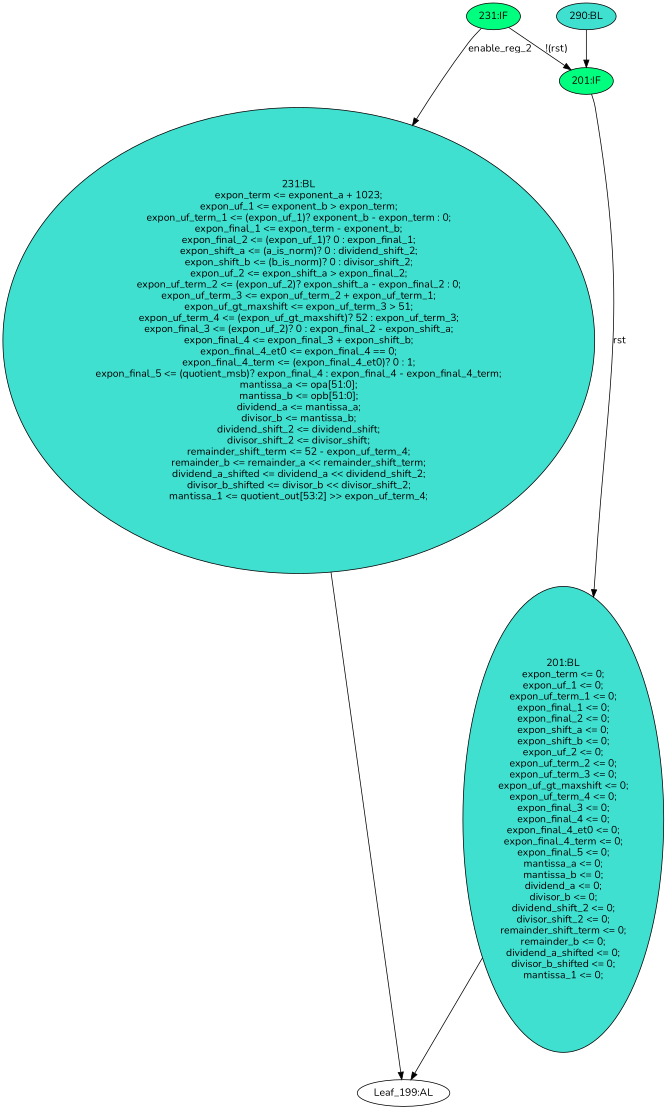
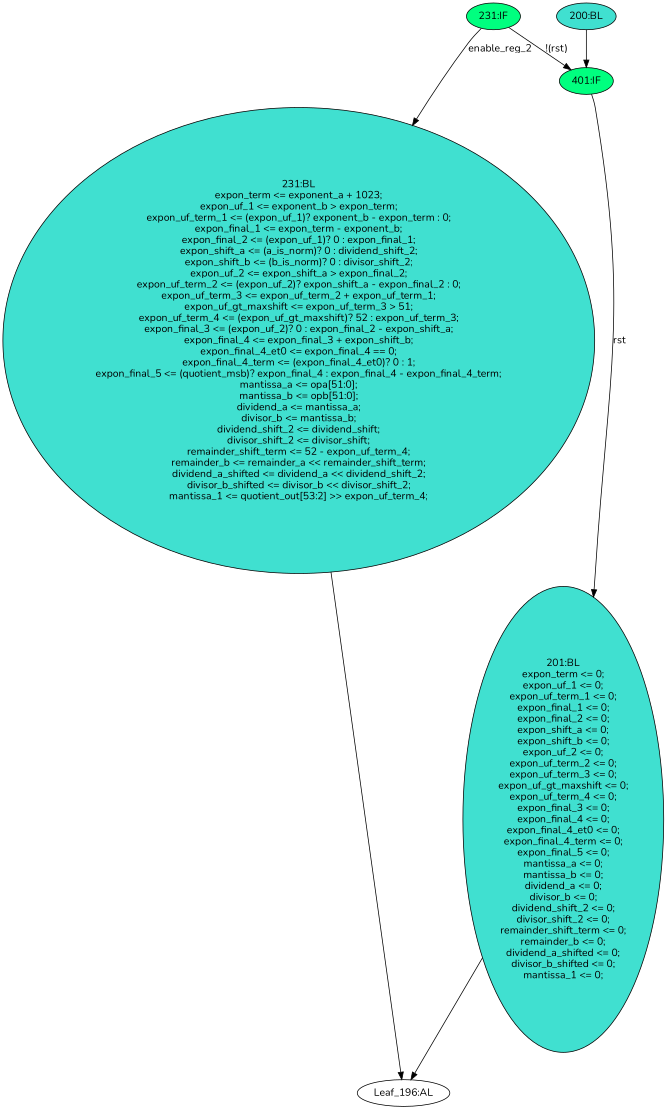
  strict digraph {
    fontname=Nunito
    node [fillcolor=turquoise fontname=Nunito statements="[]" style=filled typ=Block]
    edge [cond="[]" fontname=Nunito lineno=None]
    n1 [ast="<pyverilog.vparser.ast.Block object at 0x7f284bcc0d50>" label="201:BL\nexpon_term <= 0;\nexpon_uf_1 <= 0;\nexpon_uf_term_1 <= 0;\nexpon_final_1 <= 0;\nexpon_final_2 <= 0;\nexpon_shift_a <= 0;\nexpon_shift_b <= 0;\nexpon_uf_2 <= 0;\nexpon_uf_term_2 <= 0;\nexpon_uf_term_3 <= 0;\nexpon_uf_gt_maxshift <= 0;\nexpon_uf_term_4 <= 0;\nexpon_final_3 <= 0;\nexpon_final_4 <= 0;\nexpon_final_4_et0 <= 0;\nexpon_final_4_term <= 0;\nexpon_final_5 <= 0;\nmantissa_a <= 0;\nmantissa_b <= 0;\ndividend_a <= 0;\ndivisor_b <= 0;\ndividend_shift_2 <= 0;\ndivisor_shift_2 <= 0;\nremainder_shift_term <= 0;\nremainder_b <= 0;\ndividend_a_shifted <= 0;\ndivisor_b_shifted <= 0;\nmantissa_1 <= 0;" statements="[<pyverilog.vparser.ast.NonblockingSubstitution object at 0x7f284bcc0d90>, <pyverilog.vparser.ast.NonblockingSubstitution object at 0x7f284bcc0ed0>, <pyverilog.vparser.ast.NonblockingSubstitution object at 0x7f284bc05050>, <pyverilog.vparser.ast.NonblockingSubstitution object at 0x7f284bc051d0>, <pyverilog.vparser.ast.NonblockingSubstitution object at 0x7f284bc05350>, <pyverilog.vparser.ast.NonblockingSubstitution object at 0x7f284bc054d0>, <pyverilog.vparser.ast.NonblockingSubstitution object at 0x7f284bc05650>, <pyverilog.vparser.ast.NonblockingSubstitution object at 0x7f284bc057d0>, <pyverilog.vparser.ast.NonblockingSubstitution object at 0x7f284bc05910>, <pyverilog.vparser.ast.NonblockingSubstitution object at 0x7f284bc05a90>, <pyverilog.vparser.ast.NonblockingSubstitution object at 0x7f284bc05c10>, <pyverilog.vparser.ast.NonblockingSubstitution object at 0x7f284bc05d90>, <pyverilog.vparser.ast.NonblockingSubstitution object at 0x7f284bc05f10>, <pyverilog.vparser.ast.NonblockingSubstitution object at 0x7f284bc130d0>, <pyverilog.vparser.ast.NonblockingSubstitution object at 0x7f284bc13250>, <pyverilog.vparser.ast.NonblockingSubstitution object at 0x7f284bc133d0>, <pyverilog.vparser.ast.NonblockingSubstitution object at 0x7f284bc13550>, <pyverilog.vparser.ast.NonblockingSubstitution object at 0x7f284bc136d0>, <pyverilog.vparser.ast.NonblockingSubstitution object at 0x7f284bc13810>, <pyverilog.vparser.ast.NonblockingSubstitution object at 0x7f284bc13950>, <pyverilog.vparser.ast.NonblockingSubstitution object at 0x7f284bc13a90>, <pyverilog.vparser.ast.NonblockingSubstitution object at 0x7f284bc13bd0>, <pyverilog.vparser.ast.NonblockingSubstitution object at 0x7f284bc13d50>, <pyverilog.vparser.ast.NonblockingSubstitution object at 0x7f284bc13ed0>, <pyverilog.vparser.ast.NonblockingSubstitution object at 0x7f284bc1c090>, <pyverilog.vparser.ast.NonblockingSubstitution object at 0x7f284bc1c1d0>, <pyverilog.vparser.ast.NonblockingSubstitution object at 0x7f284bc1c350>, <pyverilog.vparser.ast.NonblockingSubstitution object at 0x7f284bc1c4d0>]"]
-   n2 [def_var="['expon_final_4_et0', 'dividend_a_shifted', 'expon_uf_2', 'expon_uf_1', 'expon_final_3', 'expon_final_2', 'expon_final_1', 'expon_final_5', 'expon_final_4', 'dividend_a', 'mantissa_1', 'dividend_shift_2', 'divisor_b_shifted', 'mantissa_b', 'divisor_b', 'expon_uf_term_1', 'remainder_b', 'expon_uf_gt_maxshift', 'expon_shift_b', 'expon_shift_a', 'expon_final_4_term', 'remainder_shift_term', 'expon_term', 'expon_uf_term_4', 'expon_uf_term_3', 'expon_uf_term_2', 'mantissa_a', 'divisor_shift_2']" label="Leaf_199:AL" fillcolor="" statements="" style="" typ=""]
-   n3 [ast="<pyverilog.vparser.ast.Block object at 0x7f284bcc0cd0>" label="290:BL"]
-   n4 [ast="<pyverilog.vparser.ast.IfStatement object at 0x7f284bcc0d10>" fillcolor=springgreen label="201:IF" typ=IfStatement]
+   n2 [def_var="['expon_final_4_et0', 'dividend_a_shifted', 'expon_uf_2', 'expon_uf_1', 'expon_final_3', 'expon_final_2', 'expon_final_1', 'expon_final_5', 'expon_final_4', 'dividend_a', 'mantissa_1', 'dividend_shift_2', 'divisor_b_shifted', 'mantissa_b', 'divisor_b', 'expon_uf_term_1', 'remainder_b', 'expon_uf_gt_maxshift', 'expon_shift_b', 'expon_shift_a', 'expon_final_4_term', 'remainder_shift_term', 'expon_term', 'expon_uf_term_4', 'expon_uf_term_3', 'expon_uf_term_2', 'mantissa_a', 'divisor_shift_2']" label="Leaf_196:AL" fillcolor="" statements="" style="" typ=""]
+   n3 [ast="<pyverilog.vparser.ast.Block object at 0x7f284bcc0cd0>" label="200:BL"]
+   n4 [ast="<pyverilog.vparser.ast.IfStatement object at 0x7f284bcc0d10>" fillcolor=springgreen label="401:IF" typ=IfStatement]
    n5 [ast="<pyverilog.vparser.ast.IfStatement object at 0x7f284bca99d0>" fillcolor=springgreen label="231:IF" typ=IfStatement]
    n6 [ast="<pyverilog.vparser.ast.Block object at 0x7f284bca9a90>" label="231:BL\nexpon_term <= exponent_a + 1023;\nexpon_uf_1 <= exponent_b > expon_term;\nexpon_uf_term_1 <= (expon_uf_1)? exponent_b - expon_term : 0;\nexpon_final_1 <= expon_term - exponent_b;\nexpon_final_2 <= (expon_uf_1)? 0 : expon_final_1;\nexpon_shift_a <= (a_is_norm)? 0 : dividend_shift_2;\nexpon_shift_b <= (b_is_norm)? 0 : divisor_shift_2;\nexpon_uf_2 <= expon_shift_a > expon_final_2;\nexpon_uf_term_2 <= (expon_uf_2)? expon_shift_a - expon_final_2 : 0;\nexpon_uf_term_3 <= expon_uf_term_2 + expon_uf_term_1;\nexpon_uf_gt_maxshift <= expon_uf_term_3 > 51;\nexpon_uf_term_4 <= (expon_uf_gt_maxshift)? 52 : expon_uf_term_3;\nexpon_final_3 <= (expon_uf_2)? 0 : expon_final_2 - expon_shift_a;\nexpon_final_4 <= expon_final_3 + expon_shift_b;\nexpon_final_4_et0 <= expon_final_4 == 0;\nexpon_final_4_term <= (expon_final_4_et0)? 0 : 1;\nexpon_final_5 <= (quotient_msb)? expon_final_4 : expon_final_4 - expon_final_4_term;\nmantissa_a <= opa[51:0];\nmantissa_b <= opb[51:0];\ndividend_a <= mantissa_a;\ndivisor_b <= mantissa_b;\ndividend_shift_2 <= dividend_shift;\ndivisor_shift_2 <= divisor_shift;\nremainder_shift_term <= 52 - expon_uf_term_4;\nremainder_b <= remainder_a << remainder_shift_term;\ndividend_a_shifted <= dividend_a << dividend_shift_2;\ndivisor_b_shifted <= divisor_b << divisor_shift_2;\nmantissa_1 <= quotient_out[53:2] >> expon_uf_term_4;" statements="[<pyverilog.vparser.ast.NonblockingSubstitution object at 0x7f284bca9ad0>, <pyverilog.vparser.ast.NonblockingSubstitution object at 0x7f284bca9cd0>, <pyverilog.vparser.ast.NonblockingSubstitution object at 0x7f284bca9e90>, <pyverilog.vparser.ast.NonblockingSubstitution object at 0x7f284bcca190>, <pyverilog.vparser.ast.NonblockingSubstitution object at 0x7f284bcca310>, <pyverilog.vparser.ast.NonblockingSubstitution object at 0x7f284bcca590>, <pyverilog.vparser.ast.NonblockingSubstitution object at 0x7f284bcca810>, <pyverilog.vparser.ast.NonblockingSubstitution object at 0x7f284bccaa90>, <pyverilog.vparser.ast.NonblockingSubstitution object at 0x7f284bccacd0>, <pyverilog.vparser.ast.NonblockingSubstitution object at 0x7f284bcb0050>, <pyverilog.vparser.ast.NonblockingSubstitution object at 0x7f284bcb02d0>, <pyverilog.vparser.ast.NonblockingSubstitution object at 0x7f284bcb0510>, <pyverilog.vparser.ast.NonblockingSubstitution object at 0x7f284bcb07d0>, <pyverilog.vparser.ast.NonblockingSubstitution object at 0x7f284bcb0b10>, <pyverilog.vparser.ast.NonblockingSubstitution object at 0x7f284bcb0d90>, <pyverilog.vparser.ast.NonblockingSubstitution object at 0x7f284bcb0fd0>, <pyverilog.vparser.ast.NonblockingSubstitution object at 0x7f284bcb8290>, <pyverilog.vparser.ast.NonblockingSubstitution object at 0x7f284bcb8650>, <pyverilog.vparser.ast.NonblockingSubstitution object at 0x7f284bcb8850>, <pyverilog.vparser.ast.NonblockingSubstitution object at 0x7f284bcb8a50>, <pyverilog.vparser.ast.NonblockingSubstitution object at 0x7f284bcb8b90>, <pyverilog.vparser.ast.NonblockingSubstitution object at 0x7f284bcb8cd0>, <pyverilog.vparser.ast.NonblockingSubstitution object at 0x7f284bcb8e90>, <pyverilog.vparser.ast.NonblockingSubstitution object at 0x7f284bcc0090>, <pyverilog.vparser.ast.NonblockingSubstitution object at 0x7f284bcc02d0>, <pyverilog.vparser.ast.NonblockingSubstitution object at 0x7f284bcc04d0>, <pyverilog.vparser.ast.NonblockingSubstitution object at 0x7f284bcc0710>, <pyverilog.vparser.ast.NonblockingSubstitution object at 0x7f284bcc0950>]"]
    n1 -> n2
    n3 -> n4
    n4 -> n1 [cond="['rst']" label=rst lineno=201]
    n5 -> n4 [cond="['rst']" label="!(rst)" lineno=201]
    n5 -> n6 [cond="['enable_reg_2']" label=enable_reg_2 lineno=231]
    n6 -> n2
  }
